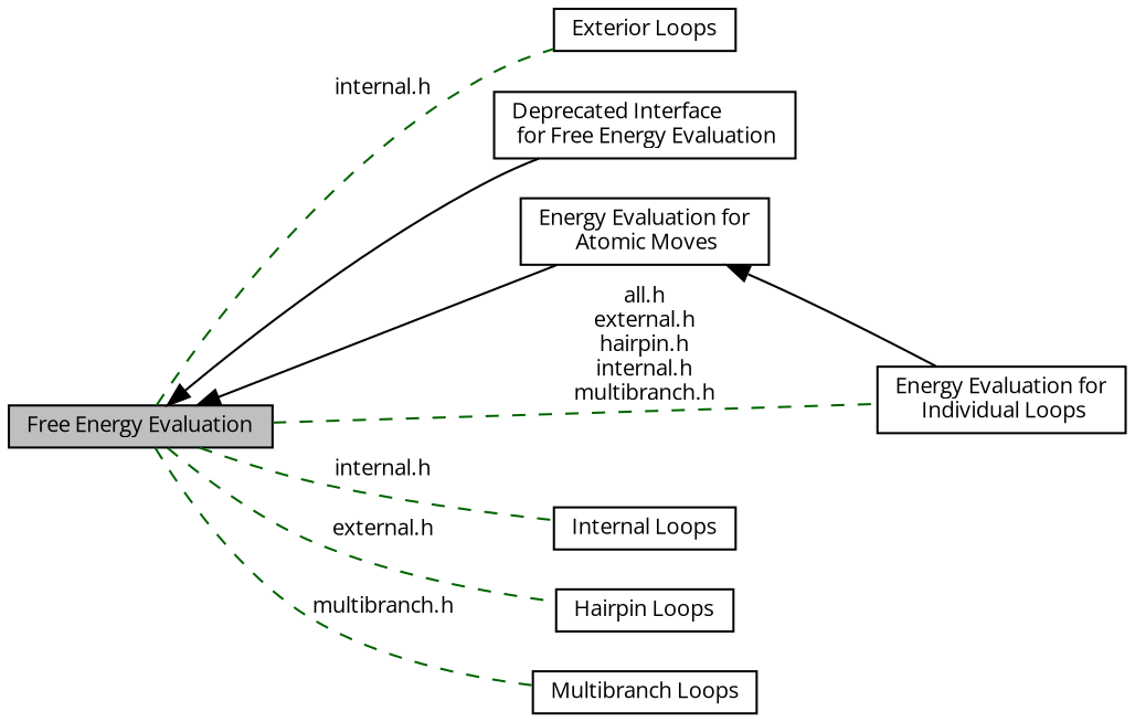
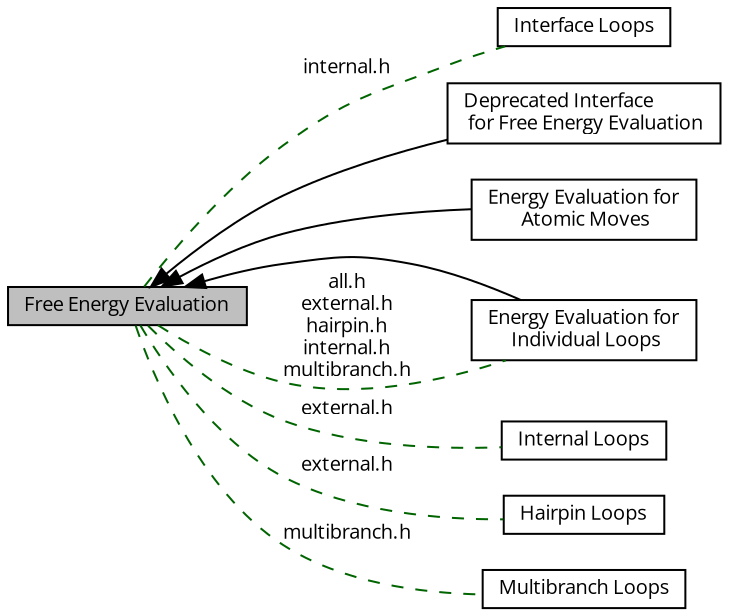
  digraph {
    fontname="Open Sans"
    rankdir=LR
    node [color=black fontname="Open Sans" fontsize=10 shape=box]
    edge [color=darkgreen dir=none fontname="Open Sans" fontsize=10 labelfontname=Helvetica labelfontsize=10 shape=plaintext style=dashed]
-   n1 [height=0.2 label="Exterior Loops" width=0.4]
+   n1 [height=0.2 label="Interface Loops" width=0.4]
    n2 [height=0.2 label="Deprecated Interface\l for Free Energy Evaluation" width=0.4]
    n3 [fillcolor=grey75 fontcolor=black height=0.2 label="Free Energy Evaluation" style=filled width=0.4]
    n4 [height=0.2 label="Energy Evaluation for\l Atomic Moves" width=0.4]
    n5 [height=0.2 label="Energy Evaluation for\l Individual Loops" width=0.4]
    n6 [height=0.2 label="Internal Loops" width=0.4]
    n7 [height=0.2 label="Hairpin Loops" width=0.4]
    n8 [height=0.2 label="Multibranch Loops" width=0.4]
    n3 -> n1 [label="internal.h"]
    n3 -> n2 [dir=back style=solid color=""]
    n3 -> n4 [dir=back style=solid color=""]
-   n4 -> n5 [dir=back style=solid color=""]
+   n3 -> n5 [dir=back style=solid color=""]
    n3 -> n5 [label="all.h\nexternal.h\nhairpin.h\ninternal.h\nmultibranch.h"]
-   n3 -> n6 [label="internal.h"]
+   n3 -> n6 [label="external.h"]
    n3 -> n7 [label="external.h"]
    n3 -> n8 [label="multibranch.h"]
  }
